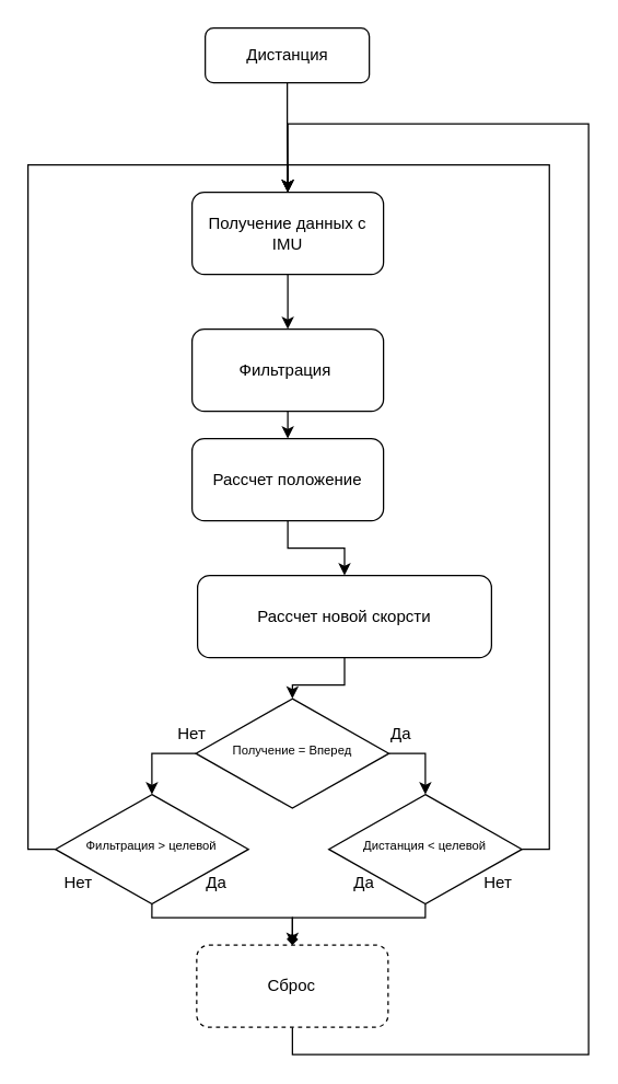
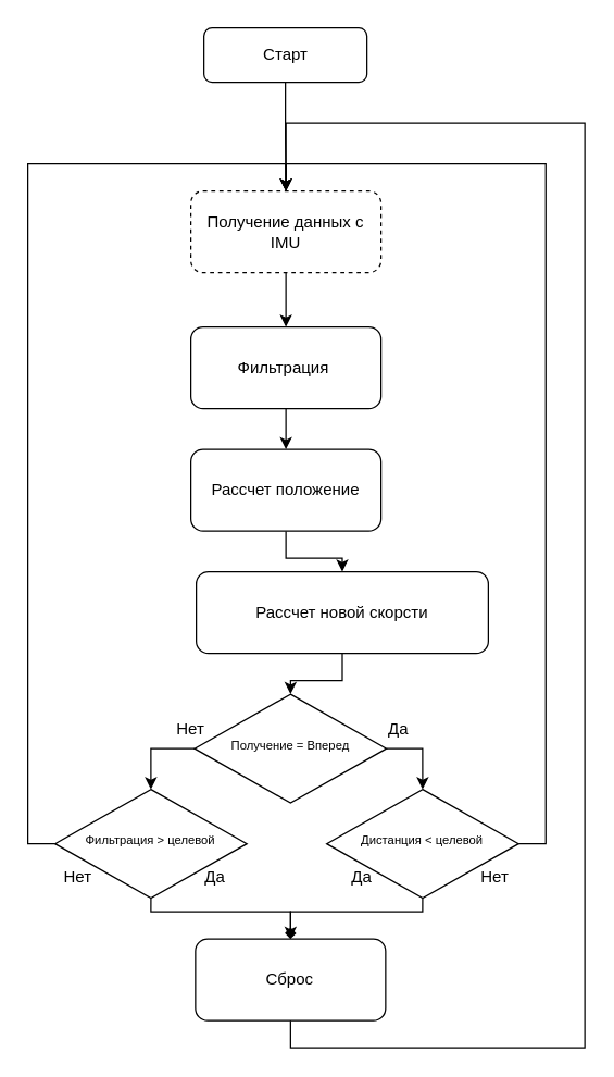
  <mxCell id="0" />
  <mxCell id="1" parent="0" />
  <mxCell id="2" style="edgeStyle=orthogonalEdgeStyle;rounded=0;orthogonalLoop=1;jettySize=auto;html=1;exitX=0.5;exitY=1;exitDx=0;exitDy=0;entryX=0.5;entryY=0;entryDx=0;entryDy=0;" edge="1" parent="1" source="3" target="5"><mxGeometry relative="1" as="geometry" /></mxCell>
- <mxCell id="3" value="Получение данных с IMU" style="rounded=1;whiteSpace=wrap;html=1;fontSize=12;glass=0;strokeWidth=1;shadow=0;" parent="1" vertex="1"><mxGeometry x="140" y="140" width="140" height="60" as="geometry" /></mxCell>
+ <mxCell id="3" value="Получение данных с IMU" style="rounded=1;whiteSpace=wrap;html=1;fontSize=12;glass=0;strokeWidth=1;shadow=0;dashed=1;" parent="1" vertex="1"><mxGeometry x="140" y="140" width="140" height="60" as="geometry" /></mxCell>
  <mxCell id="4" style="edgeStyle=orthogonalEdgeStyle;rounded=0;orthogonalLoop=1;jettySize=auto;html=1;exitX=0.5;exitY=1;exitDx=0;exitDy=0;entryX=0.5;entryY=0;entryDx=0;entryDy=0;" edge="1" parent="1" source="5" target="7"><mxGeometry relative="1" as="geometry" /></mxCell>
  <mxCell id="5" value="Фильтрация&amp;nbsp;" style="rounded=1;whiteSpace=wrap;html=1;fontSize=12;glass=0;strokeWidth=1;shadow=0;" vertex="1" parent="1"><mxGeometry x="140" y="240" width="140" height="60" as="geometry" /></mxCell>
  <mxCell id="6" style="edgeStyle=orthogonalEdgeStyle;rounded=0;orthogonalLoop=1;jettySize=auto;html=1;exitX=0.5;exitY=1;exitDx=0;exitDy=0;entryX=0.5;entryY=0;entryDx=0;entryDy=0;" edge="1" parent="1" source="7" target="9"><mxGeometry relative="1" as="geometry" /></mxCell>
- <mxCell id="7" value="Рассчет положение" style="rounded=1;whiteSpace=wrap;html=1;fontSize=12;glass=0;strokeWidth=1;shadow=0;" vertex="1" parent="1"><mxGeometry x="140" y="320" width="140" height="60" as="geometry" /></mxCell>
+ <mxCell id="7" value="Рассчет положение" style="rounded=1;whiteSpace=wrap;html=1;fontSize=12;glass=0;strokeWidth=1;shadow=0;" vertex="1" parent="1"><mxGeometry x="140" y="330" width="140" height="60" as="geometry" /></mxCell>
  <mxCell id="8" style="edgeStyle=orthogonalEdgeStyle;rounded=0;orthogonalLoop=1;jettySize=auto;html=1;exitX=0.5;exitY=1;exitDx=0;exitDy=0;entryX=0.5;entryY=0;entryDx=0;entryDy=0;" edge="1" parent="1" source="9" target="12"><mxGeometry relative="1" as="geometry" /></mxCell>
  <mxCell id="9" value="Рассчет новой скорсти" style="rounded=1;whiteSpace=wrap;html=1;fontSize=12;glass=0;strokeWidth=1;shadow=0;" vertex="1" parent="1"><mxGeometry x="144" y="420" width="215" height="60" as="geometry" /></mxCell>
  <mxCell id="10" style="edgeStyle=orthogonalEdgeStyle;rounded=0;orthogonalLoop=1;jettySize=auto;html=1;exitX=1;exitY=0.5;exitDx=0;exitDy=0;entryX=0.5;entryY=0;entryDx=0;entryDy=0;" edge="1" parent="1" source="12" target="15"><mxGeometry relative="1" as="geometry"><mxPoint x="350" y="600" as="targetPoint" /></mxGeometry></mxCell>
  <mxCell id="11" style="edgeStyle=orthogonalEdgeStyle;rounded=0;orthogonalLoop=1;jettySize=auto;html=1;exitX=0;exitY=0.5;exitDx=0;exitDy=0;entryX=0.5;entryY=0;entryDx=0;entryDy=0;" edge="1" parent="1" source="12" target="18"><mxGeometry relative="1" as="geometry" /></mxCell>
  <mxCell id="12" value="Получение = Вперед" style="rhombus;whiteSpace=wrap;html=1;shadow=0;fontFamily=Helvetica;fontSize=9;align=center;strokeWidth=1;spacing=6;spacingTop=-4;" vertex="1" parent="1"><mxGeometry x="142.75" y="510" width="141.25" height="80" as="geometry" /></mxCell>
  <mxCell id="13" style="edgeStyle=orthogonalEdgeStyle;rounded=0;orthogonalLoop=1;jettySize=auto;html=1;exitX=1;exitY=0.5;exitDx=0;exitDy=0;entryX=0.5;entryY=0;entryDx=0;entryDy=0;" edge="1" parent="1" source="15" target="3"><mxGeometry relative="1" as="geometry" /></mxCell>
  <mxCell id="14" style="edgeStyle=orthogonalEdgeStyle;rounded=0;orthogonalLoop=1;jettySize=auto;html=1;exitX=0.5;exitY=1;exitDx=0;exitDy=0;entryX=0.5;entryY=0;entryDx=0;entryDy=0;endArrow=diamond;" edge="1" parent="1" source="15" target="20"><mxGeometry relative="1" as="geometry"><mxPoint x="340" y="720" as="targetPoint" /><Array as="points"><mxPoint x="311" y="670" /><mxPoint x="214" y="670" /></Array></mxGeometry></mxCell>
  <mxCell id="15" value="Дистанция &amp;lt; целевой" style="rhombus;whiteSpace=wrap;html=1;shadow=0;fontFamily=Helvetica;fontSize=9;align=center;strokeWidth=1;spacing=6;spacingTop=-4;" vertex="1" parent="1"><mxGeometry x="240" y="580" width="141.25" height="80" as="geometry" /></mxCell>
  <mxCell id="16" style="edgeStyle=orthogonalEdgeStyle;rounded=0;orthogonalLoop=1;jettySize=auto;html=1;exitX=0;exitY=0.5;exitDx=0;exitDy=0;entryX=0.5;entryY=0;entryDx=0;entryDy=0;" edge="1" parent="1" source="18" target="3"><mxGeometry relative="1" as="geometry"><Array as="points"><mxPoint x="20" y="620" /><mxPoint x="20" y="120" /><mxPoint x="210" y="120" /></Array></mxGeometry></mxCell>
  <mxCell id="17" style="edgeStyle=orthogonalEdgeStyle;rounded=0;orthogonalLoop=1;jettySize=auto;html=1;exitX=0.5;exitY=1;exitDx=0;exitDy=0;entryX=0.5;entryY=0;entryDx=0;entryDy=0;" edge="1" parent="1" source="18" target="20"><mxGeometry relative="1" as="geometry"><Array as="points"><mxPoint x="111" y="670" /><mxPoint x="214" y="670" /></Array></mxGeometry></mxCell>
  <mxCell id="18" value="Фильтрация &amp;gt; целевой" style="rhombus;whiteSpace=wrap;html=1;shadow=0;fontFamily=Helvetica;fontSize=9;align=center;strokeWidth=1;spacing=6;spacingTop=-4;" vertex="1" parent="1"><mxGeometry x="40" y="580" width="141.25" height="80" as="geometry" /></mxCell>
  <mxCell id="19" style="edgeStyle=orthogonalEdgeStyle;rounded=0;orthogonalLoop=1;jettySize=auto;html=1;exitX=0.5;exitY=1;exitDx=0;exitDy=0;entryX=0.5;entryY=0;entryDx=0;entryDy=0;" edge="1" parent="1" source="20" target="3"><mxGeometry relative="1" as="geometry"><Array as="points"><mxPoint x="213" y="770" /><mxPoint x="430" y="770" /><mxPoint x="430" y="90" /><mxPoint x="210" y="90" /></Array></mxGeometry></mxCell>
- <mxCell id="20" value="Сброс" style="rounded=1;whiteSpace=wrap;html=1;fontSize=12;glass=0;strokeWidth=1;shadow=0;dashed=1;" vertex="1" parent="1"><mxGeometry x="143.38" y="690" width="140" height="60" as="geometry" /></mxCell>
+ <mxCell id="20" value="Сброс" style="rounded=1;whiteSpace=wrap;html=1;fontSize=12;glass=0;strokeWidth=1;shadow=0;" vertex="1" parent="1"><mxGeometry x="143.38" y="690" width="140" height="60" as="geometry" /></mxCell>
  <mxCell id="21" style="edgeStyle=orthogonalEdgeStyle;rounded=0;orthogonalLoop=1;jettySize=auto;html=1;exitX=0.5;exitY=1;exitDx=0;exitDy=0;entryX=0.5;entryY=0;entryDx=0;entryDy=0;" edge="1" parent="1" source="22" target="3"><mxGeometry relative="1" as="geometry" /></mxCell>
- <mxCell id="22" value="Дистанция" style="rounded=1;whiteSpace=wrap;html=1;fontSize=12;glass=0;strokeWidth=1;shadow=0;" vertex="1" parent="1"><mxGeometry x="149.62" y="20" width="120" height="40" as="geometry" /></mxCell>
+ <mxCell id="22" value="Старт" style="rounded=1;whiteSpace=wrap;html=1;fontSize=12;glass=0;strokeWidth=1;shadow=0;" vertex="1" parent="1"><mxGeometry x="149.62" y="20" width="120" height="40" as="geometry" /></mxCell>
  <mxCell id="23" value="Да" style="text;html=1;align=center;verticalAlign=middle;whiteSpace=wrap;rounded=0;" vertex="1" parent="1"><mxGeometry x="263" y="521" width="60" height="30" as="geometry" /></mxCell>
  <mxCell id="24" value="Нет" style="text;html=1;align=center;verticalAlign=middle;whiteSpace=wrap;rounded=0;" vertex="1" parent="1"><mxGeometry x="110" y="521" width="60" height="30" as="geometry" /></mxCell>
  <mxCell id="25" value="Нет" style="text;html=1;align=center;verticalAlign=middle;whiteSpace=wrap;rounded=0;" vertex="1" parent="1"><mxGeometry x="27" y="630" width="60" height="30" as="geometry" /></mxCell>
  <mxCell id="26" value="Нет" style="text;html=1;align=center;verticalAlign=middle;whiteSpace=wrap;rounded=0;" vertex="1" parent="1"><mxGeometry x="334" y="630" width="60" height="30" as="geometry" /></mxCell>
  <mxCell id="27" value="Да" style="text;html=1;align=center;verticalAlign=middle;whiteSpace=wrap;rounded=0;" vertex="1" parent="1"><mxGeometry x="128" y="630" width="60" height="30" as="geometry" /></mxCell>
  <mxCell id="28" value="Да" style="text;html=1;align=center;verticalAlign=middle;whiteSpace=wrap;rounded=0;" vertex="1" parent="1"><mxGeometry x="236" y="630" width="60" height="30" as="geometry" /></mxCell>
